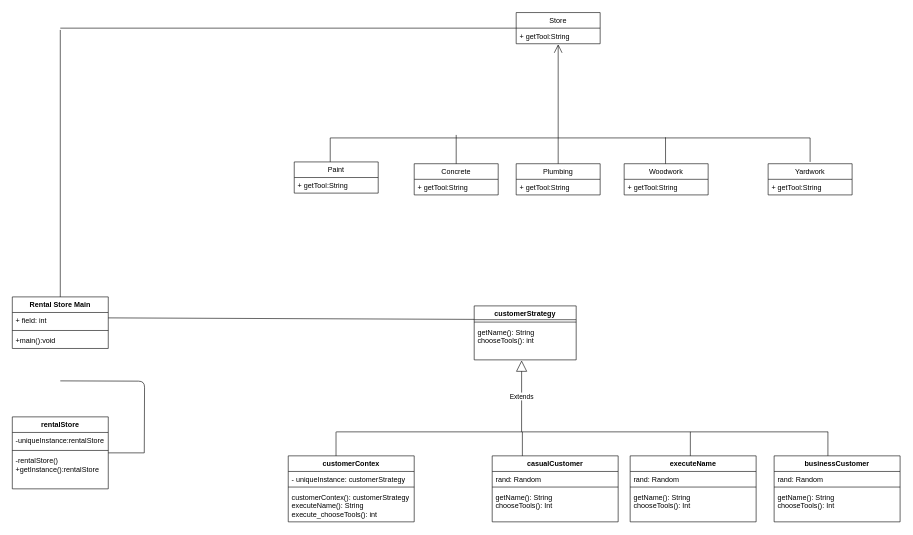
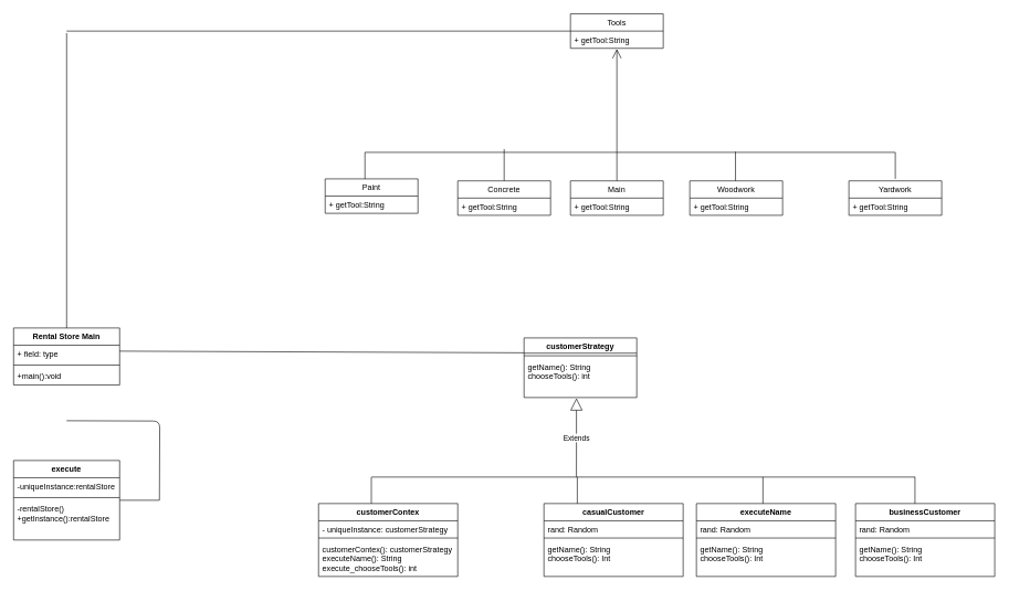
  <mxCell id="0" />
  <mxCell id="1" parent="0" />
  <mxCell id="2" value="Rental Store Main" style="swimlane;fontStyle=1;align=center;verticalAlign=top;childLayout=stackLayout;horizontal=1;startSize=26;horizontalStack=0;resizeParent=1;resizeParentMax=0;resizeLast=0;collapsible=1;marginBottom=0;" vertex="1" parent="1"><mxGeometry x="20" y="494" width="160" height="86" as="geometry" /></mxCell>
- <mxCell id="3" value="+ field: int" style="text;strokeColor=none;fillColor=none;align=left;verticalAlign=top;spacingLeft=4;spacingRight=4;overflow=hidden;rotatable=0;points=[[0,0.5],[1,0.5]];portConstraint=eastwest;" vertex="1" parent="2"><mxGeometry y="26" width="160" height="26" as="geometry" /></mxCell>
+ <mxCell id="3" value="+ field: type" style="text;strokeColor=none;fillColor=none;align=left;verticalAlign=top;spacingLeft=4;spacingRight=4;overflow=hidden;rotatable=0;points=[[0,0.5],[1,0.5]];portConstraint=eastwest;" vertex="1" parent="2"><mxGeometry y="26" width="160" height="26" as="geometry" /></mxCell>
  <mxCell id="4" value="" style="line;strokeWidth=1;fillColor=none;align=left;verticalAlign=middle;spacingTop=-1;spacingLeft=3;spacingRight=3;rotatable=0;labelPosition=right;points=[];portConstraint=eastwest;" vertex="1" parent="2"><mxGeometry y="52" width="160" height="8" as="geometry" /></mxCell>
  <mxCell id="5" value="+main():void" style="text;strokeColor=none;fillColor=none;align=left;verticalAlign=top;spacingLeft=4;spacingRight=4;overflow=hidden;rotatable=0;points=[[0,0.5],[1,0.5]];portConstraint=eastwest;" vertex="1" parent="2"><mxGeometry y="60" width="160" height="26" as="geometry" /></mxCell>
- <mxCell id="6" value="rentalStore" style="swimlane;fontStyle=1;align=center;verticalAlign=top;childLayout=stackLayout;horizontal=1;startSize=26;horizontalStack=0;resizeParent=1;resizeParentMax=0;resizeLast=0;collapsible=1;marginBottom=0;" vertex="1" parent="1"><mxGeometry x="20" y="694" width="160" height="120" as="geometry" /></mxCell>
+ <mxCell id="6" value="execute" style="swimlane;fontStyle=1;align=center;verticalAlign=top;childLayout=stackLayout;horizontal=1;startSize=26;horizontalStack=0;resizeParent=1;resizeParentMax=0;resizeLast=0;collapsible=1;marginBottom=0;" vertex="1" parent="1"><mxGeometry x="20" y="694" width="160" height="120" as="geometry" /></mxCell>
  <mxCell id="7" value="-uniqueInstance:rentalStore" style="text;strokeColor=none;fillColor=none;align=left;verticalAlign=top;spacingLeft=4;spacingRight=4;overflow=hidden;rotatable=0;points=[[0,0.5],[1,0.5]];portConstraint=eastwest;" vertex="1" parent="6"><mxGeometry y="26" width="160" height="26" as="geometry" /></mxCell>
  <mxCell id="8" value="" style="line;strokeWidth=1;fillColor=none;align=left;verticalAlign=middle;spacingTop=-1;spacingLeft=3;spacingRight=3;rotatable=0;labelPosition=right;points=[];portConstraint=eastwest;" vertex="1" parent="6"><mxGeometry y="52" width="160" height="8" as="geometry" /></mxCell>
  <mxCell id="9" value="-rentalStore()&#10;+getInstance():rentalStore" style="text;strokeColor=none;fillColor=none;align=left;verticalAlign=top;spacingLeft=4;spacingRight=4;overflow=hidden;rotatable=0;points=[[0,0.5],[1,0.5]];portConstraint=eastwest;" vertex="1" parent="6"><mxGeometry y="60" width="160" height="60" as="geometry" /></mxCell>
  <mxCell id="10" value="" style="endArrow=none;html=1;edgeStyle=orthogonalEdgeStyle;" edge="1" parent="1"><mxGeometry relative="1" as="geometry"><mxPoint x="100" y="634" as="sourcePoint" /><mxPoint x="240" y="754" as="targetPoint" /></mxGeometry></mxCell>
  <mxCell id="11" value="" style="resizable=0;html=1;align=left;verticalAlign=bottom;labelBackgroundColor=#ffffff;fontSize=10;" connectable="0" vertex="1" parent="10"><mxGeometry x="-1" relative="1" as="geometry" /></mxCell>
  <mxCell id="12" value="" style="resizable=0;html=1;align=right;verticalAlign=bottom;labelBackgroundColor=#ffffff;fontSize=10;" connectable="0" vertex="1" parent="10"><mxGeometry x="1" relative="1" as="geometry" /></mxCell>
  <mxCell id="13" value="" style="line;strokeWidth=1;fillColor=none;align=left;verticalAlign=middle;spacingTop=-1;spacingLeft=3;spacingRight=3;rotatable=0;labelPosition=right;points=[];portConstraint=eastwest;" vertex="1" parent="1"><mxGeometry x="180" y="750" width="60" height="8" as="geometry" /></mxCell>
  <mxCell id="14" value="" style="endArrow=open;endFill=1;endSize=12;html=1;" edge="1" parent="1"><mxGeometry width="160" relative="1" as="geometry"><mxPoint x="930" y="272" as="sourcePoint" /><mxPoint x="930" y="73" as="targetPoint" /></mxGeometry></mxCell>
  <mxCell id="15" value="" style="endArrow=none;html=1;entryX=0;entryY=0.25;entryDx=0;entryDy=0;entryPerimeter=0;" edge="1" parent="1"><mxGeometry width="50" height="50" relative="1" as="geometry"><mxPoint x="760" y="272" as="sourcePoint" /><mxPoint x="760" y="224" as="targetPoint" /></mxGeometry></mxCell>
  <mxCell id="16" value="" style="endArrow=none;html=1;entryX=0.997;entryY=0.75;entryDx=0;entryDy=0;entryPerimeter=0;" edge="1" parent="1"><mxGeometry width="50" height="50" relative="1" as="geometry"><mxPoint x="1109" y="272" as="sourcePoint" /><mxPoint x="1108.95" y="228" as="targetPoint" /></mxGeometry></mxCell>
  <mxCell id="17" value="Concrete" style="swimlane;fontStyle=0;childLayout=stackLayout;horizontal=1;startSize=26;fillColor=none;horizontalStack=0;resizeParent=1;resizeParentMax=0;resizeLast=0;collapsible=1;marginBottom=0;" vertex="1" parent="1"><mxGeometry x="690" y="272" width="140" height="52" as="geometry" /></mxCell>
  <mxCell id="18" value="+ getTool:String" style="text;strokeColor=none;fillColor=none;align=left;verticalAlign=top;spacingLeft=4;spacingRight=4;overflow=hidden;rotatable=0;points=[[0,0.5],[1,0.5]];portConstraint=eastwest;" vertex="1" parent="17"><mxGeometry y="26" width="140" height="26" as="geometry" /></mxCell>
- <mxCell id="19" value="Plumbing" style="swimlane;fontStyle=0;childLayout=stackLayout;horizontal=1;startSize=26;fillColor=none;horizontalStack=0;resizeParent=1;resizeParentMax=0;resizeLast=0;collapsible=1;marginBottom=0;" vertex="1" parent="1"><mxGeometry x="860" y="272" width="140" height="52" as="geometry" /></mxCell>
+ <mxCell id="19" value="Main" style="swimlane;fontStyle=0;childLayout=stackLayout;horizontal=1;startSize=26;fillColor=none;horizontalStack=0;resizeParent=1;resizeParentMax=0;resizeLast=0;collapsible=1;marginBottom=0;" vertex="1" parent="1"><mxGeometry x="860" y="272" width="140" height="52" as="geometry" /></mxCell>
  <mxCell id="20" value="+ getTool:String" style="text;strokeColor=none;fillColor=none;align=left;verticalAlign=top;spacingLeft=4;spacingRight=4;overflow=hidden;rotatable=0;points=[[0,0.5],[1,0.5]];portConstraint=eastwest;" vertex="1" parent="19"><mxGeometry y="26" width="140" height="26" as="geometry" /></mxCell>
  <mxCell id="21" value="Woodwork" style="swimlane;fontStyle=0;childLayout=stackLayout;horizontal=1;startSize=26;fillColor=none;horizontalStack=0;resizeParent=1;resizeParentMax=0;resizeLast=0;collapsible=1;marginBottom=0;" vertex="1" parent="1"><mxGeometry x="1040" y="272" width="140" height="52" as="geometry" /></mxCell>
  <mxCell id="22" value="+ getTool:String" style="text;strokeColor=none;fillColor=none;align=left;verticalAlign=top;spacingLeft=4;spacingRight=4;overflow=hidden;rotatable=0;points=[[0,0.5],[1,0.5]];portConstraint=eastwest;" vertex="1" parent="21"><mxGeometry y="26" width="140" height="26" as="geometry" /></mxCell>
  <mxCell id="23" value="" style="endArrow=none;html=1;" edge="1" parent="1"><mxGeometry width="50" height="50" relative="1" as="geometry"><mxPoint x="550" y="229" as="sourcePoint" /><mxPoint x="1350" y="229" as="targetPoint" /></mxGeometry></mxCell>
  <mxCell id="24" value="" style="endArrow=none;html=1;" edge="1" parent="1"><mxGeometry width="50" height="50" relative="1" as="geometry"><mxPoint x="550" y="269" as="sourcePoint" /><mxPoint x="550" y="229" as="targetPoint" /></mxGeometry></mxCell>
  <mxCell id="25" value="" style="endArrow=none;html=1;" edge="1" parent="1"><mxGeometry width="50" height="50" relative="1" as="geometry"><mxPoint x="1350" y="229" as="sourcePoint" /><mxPoint x="1350" y="269" as="targetPoint" /></mxGeometry></mxCell>
  <mxCell id="26" value="Yardwork" style="swimlane;fontStyle=0;childLayout=stackLayout;horizontal=1;startSize=26;fillColor=none;horizontalStack=0;resizeParent=1;resizeParentMax=0;resizeLast=0;collapsible=1;marginBottom=0;" vertex="1" parent="1"><mxGeometry x="1280" y="272" width="140" height="52" as="geometry" /></mxCell>
  <mxCell id="27" value="+ getTool:String" style="text;strokeColor=none;fillColor=none;align=left;verticalAlign=top;spacingLeft=4;spacingRight=4;overflow=hidden;rotatable=0;points=[[0,0.5],[1,0.5]];portConstraint=eastwest;" vertex="1" parent="26"><mxGeometry y="26" width="140" height="26" as="geometry" /></mxCell>
  <mxCell id="28" value="Paint" style="swimlane;fontStyle=0;childLayout=stackLayout;horizontal=1;startSize=26;fillColor=none;horizontalStack=0;resizeParent=1;resizeParentMax=0;resizeLast=0;collapsible=1;marginBottom=0;" vertex="1" parent="1"><mxGeometry x="490" y="269" width="140" height="52" as="geometry" /></mxCell>
  <mxCell id="29" value="+ getTool:String" style="text;strokeColor=none;fillColor=none;align=left;verticalAlign=top;spacingLeft=4;spacingRight=4;overflow=hidden;rotatable=0;points=[[0,0.5],[1,0.5]];portConstraint=eastwest;" vertex="1" parent="28"><mxGeometry y="26" width="140" height="26" as="geometry" /></mxCell>
- <mxCell id="30" value="Store" style="swimlane;fontStyle=0;childLayout=stackLayout;horizontal=1;startSize=26;fillColor=none;horizontalStack=0;resizeParent=1;resizeParentMax=0;resizeLast=0;collapsible=1;marginBottom=0;" vertex="1" parent="1"><mxGeometry x="860" y="20" width="140" height="52" as="geometry" /></mxCell>
+ <mxCell id="30" value="Tools" style="swimlane;fontStyle=0;childLayout=stackLayout;horizontal=1;startSize=26;fillColor=none;horizontalStack=0;resizeParent=1;resizeParentMax=0;resizeLast=0;collapsible=1;marginBottom=0;" vertex="1" parent="1"><mxGeometry x="860" y="20" width="140" height="52" as="geometry" /></mxCell>
  <mxCell id="31" value="+ getTool:String" style="text;strokeColor=none;fillColor=none;align=left;verticalAlign=top;spacingLeft=4;spacingRight=4;overflow=hidden;rotatable=0;points=[[0,0.5],[1,0.5]];portConstraint=eastwest;" vertex="1" parent="30"><mxGeometry y="26" width="140" height="26" as="geometry" /></mxCell>
  <mxCell id="32" value="customerStrategy" style="swimlane;fontStyle=1;align=center;verticalAlign=top;childLayout=stackLayout;horizontal=1;startSize=23;horizontalStack=0;resizeParent=1;resizeParentMax=0;resizeLast=0;collapsible=1;marginBottom=0;" vertex="1" parent="1"><mxGeometry x="790" y="509" width="170" height="90" as="geometry" /></mxCell>
  <mxCell id="33" value="" style="line;strokeWidth=1;fillColor=none;align=left;verticalAlign=middle;spacingTop=-1;spacingLeft=3;spacingRight=3;rotatable=0;labelPosition=right;points=[];portConstraint=eastwest;" vertex="1" parent="32"><mxGeometry y="23" width="170" height="8" as="geometry" /></mxCell>
  <mxCell id="34" value="getName(): String&#10;chooseTools(): int" style="text;strokeColor=none;fillColor=none;align=left;verticalAlign=top;spacingLeft=4;spacingRight=4;overflow=hidden;rotatable=0;points=[[0,0.5],[1,0.5]];portConstraint=eastwest;" vertex="1" parent="32"><mxGeometry y="31" width="170" height="59" as="geometry" /></mxCell>
  <mxCell id="35" value="Extends" style="endArrow=block;endSize=16;endFill=0;html=1;entryX=0.465;entryY=1.017;entryDx=0;entryDy=0;entryPerimeter=0;" edge="1" parent="1" target="34"><mxGeometry width="160" relative="1" as="geometry"><mxPoint x="869" y="719" as="sourcePoint" /><mxPoint x="1020" y="719" as="targetPoint" /></mxGeometry></mxCell>
  <mxCell id="36" value="customerContex" style="swimlane;fontStyle=1;align=center;verticalAlign=top;childLayout=stackLayout;horizontal=1;startSize=26;horizontalStack=0;resizeParent=1;resizeParentMax=0;resizeLast=0;collapsible=1;marginBottom=0;" vertex="1" parent="1"><mxGeometry x="480" y="759" width="210" height="110" as="geometry" /></mxCell>
  <mxCell id="37" value="- uniqueInstance: customerStrategy" style="text;strokeColor=none;fillColor=none;align=left;verticalAlign=top;spacingLeft=4;spacingRight=4;overflow=hidden;rotatable=0;points=[[0,0.5],[1,0.5]];portConstraint=eastwest;" vertex="1" parent="36"><mxGeometry y="26" width="210" height="22" as="geometry" /></mxCell>
  <mxCell id="38" value="" style="line;strokeWidth=1;fillColor=none;align=left;verticalAlign=middle;spacingTop=-1;spacingLeft=3;spacingRight=3;rotatable=0;labelPosition=right;points=[];portConstraint=eastwest;" vertex="1" parent="36"><mxGeometry y="48" width="210" height="8" as="geometry" /></mxCell>
  <mxCell id="39" value="customerContex(): customerStrategy&#10;executeName(): String&#10;execute_chooseTools(): int&#10;" style="text;strokeColor=none;fillColor=none;align=left;verticalAlign=top;spacingLeft=4;spacingRight=4;overflow=hidden;rotatable=0;points=[[0,0.5],[1,0.5]];portConstraint=eastwest;" vertex="1" parent="36"><mxGeometry y="56" width="210" height="54" as="geometry" /></mxCell>
  <mxCell id="40" value="" style="endArrow=none;html=1;edgeStyle=orthogonalEdgeStyle;" edge="1" parent="1"><mxGeometry relative="1" as="geometry"><mxPoint x="560" y="719" as="sourcePoint" /><mxPoint x="1380" y="719" as="targetPoint" /></mxGeometry></mxCell>
  <mxCell id="41" value="casualCustomer" style="swimlane;fontStyle=1;align=center;verticalAlign=top;childLayout=stackLayout;horizontal=1;startSize=26;horizontalStack=0;resizeParent=1;resizeParentMax=0;resizeLast=0;collapsible=1;marginBottom=0;" vertex="1" parent="1"><mxGeometry x="820" y="759" width="210" height="110" as="geometry" /></mxCell>
  <mxCell id="42" value="rand: Random" style="text;strokeColor=none;fillColor=none;align=left;verticalAlign=top;spacingLeft=4;spacingRight=4;overflow=hidden;rotatable=0;points=[[0,0.5],[1,0.5]];portConstraint=eastwest;" vertex="1" parent="41"><mxGeometry y="26" width="210" height="22" as="geometry" /></mxCell>
  <mxCell id="43" value="" style="line;strokeWidth=1;fillColor=none;align=left;verticalAlign=middle;spacingTop=-1;spacingLeft=3;spacingRight=3;rotatable=0;labelPosition=right;points=[];portConstraint=eastwest;" vertex="1" parent="41"><mxGeometry y="48" width="210" height="8" as="geometry" /></mxCell>
  <mxCell id="44" value="getName(): String&#10;chooseTools(): Int" style="text;strokeColor=none;fillColor=none;align=left;verticalAlign=top;spacingLeft=4;spacingRight=4;overflow=hidden;rotatable=0;points=[[0,0.5],[1,0.5]];portConstraint=eastwest;" vertex="1" parent="41"><mxGeometry y="56" width="210" height="54" as="geometry" /></mxCell>
  <mxCell id="45" value="" style="endArrow=none;html=1;edgeStyle=orthogonalEdgeStyle;entryX=0.338;entryY=0;entryDx=0;entryDy=0;entryPerimeter=0;" edge="1" parent="1"><mxGeometry relative="1" as="geometry"><mxPoint x="870.333" y="719" as="sourcePoint" /><mxPoint x="870.333" y="759" as="targetPoint" /><Array as="points"><mxPoint x="870" y="719" /></Array></mxGeometry></mxCell>
  <mxCell id="46" value="executeName" style="swimlane;fontStyle=1;align=center;verticalAlign=top;childLayout=stackLayout;horizontal=1;startSize=26;horizontalStack=0;resizeParent=1;resizeParentMax=0;resizeLast=0;collapsible=1;marginBottom=0;" vertex="1" parent="1"><mxGeometry x="1050" y="759" width="210" height="110" as="geometry" /></mxCell>
  <mxCell id="47" value="rand: Random" style="text;strokeColor=none;fillColor=none;align=left;verticalAlign=top;spacingLeft=4;spacingRight=4;overflow=hidden;rotatable=0;points=[[0,0.5],[1,0.5]];portConstraint=eastwest;" vertex="1" parent="46"><mxGeometry y="26" width="210" height="22" as="geometry" /></mxCell>
  <mxCell id="48" value="" style="line;strokeWidth=1;fillColor=none;align=left;verticalAlign=middle;spacingTop=-1;spacingLeft=3;spacingRight=3;rotatable=0;labelPosition=right;points=[];portConstraint=eastwest;" vertex="1" parent="46"><mxGeometry y="48" width="210" height="8" as="geometry" /></mxCell>
  <mxCell id="49" value="getName(): String&#10;chooseTools(): Int" style="text;strokeColor=none;fillColor=none;align=left;verticalAlign=top;spacingLeft=4;spacingRight=4;overflow=hidden;rotatable=0;points=[[0,0.5],[1,0.5]];portConstraint=eastwest;" vertex="1" parent="46"><mxGeometry y="56" width="210" height="54" as="geometry" /></mxCell>
  <mxCell id="50" value="" style="endArrow=none;html=1;edgeStyle=orthogonalEdgeStyle;entryX=0.338;entryY=0;entryDx=0;entryDy=0;entryPerimeter=0;" edge="1" parent="1"><mxGeometry relative="1" as="geometry"><mxPoint x="1150.333" y="719" as="sourcePoint" /><mxPoint x="1150.333" y="759" as="targetPoint" /><Array as="points"><mxPoint x="1150" y="719" /></Array></mxGeometry></mxCell>
  <mxCell id="51" value="businessCustomer" style="swimlane;fontStyle=1;align=center;verticalAlign=top;childLayout=stackLayout;horizontal=1;startSize=26;horizontalStack=0;resizeParent=1;resizeParentMax=0;resizeLast=0;collapsible=1;marginBottom=0;" vertex="1" parent="1"><mxGeometry x="1290" y="759" width="210" height="110" as="geometry" /></mxCell>
  <mxCell id="52" value="rand: Random" style="text;strokeColor=none;fillColor=none;align=left;verticalAlign=top;spacingLeft=4;spacingRight=4;overflow=hidden;rotatable=0;points=[[0,0.5],[1,0.5]];portConstraint=eastwest;" vertex="1" parent="51"><mxGeometry y="26" width="210" height="22" as="geometry" /></mxCell>
  <mxCell id="53" value="" style="line;strokeWidth=1;fillColor=none;align=left;verticalAlign=middle;spacingTop=-1;spacingLeft=3;spacingRight=3;rotatable=0;labelPosition=right;points=[];portConstraint=eastwest;" vertex="1" parent="51"><mxGeometry y="48" width="210" height="8" as="geometry" /></mxCell>
  <mxCell id="54" value="getName(): String&#10;chooseTools(): Int" style="text;strokeColor=none;fillColor=none;align=left;verticalAlign=top;spacingLeft=4;spacingRight=4;overflow=hidden;rotatable=0;points=[[0,0.5],[1,0.5]];portConstraint=eastwest;" vertex="1" parent="51"><mxGeometry y="56" width="210" height="54" as="geometry" /></mxCell>
  <mxCell id="55" value="" style="endArrow=none;html=1;edgeStyle=orthogonalEdgeStyle;entryX=0.338;entryY=0;entryDx=0;entryDy=0;entryPerimeter=0;" edge="1" parent="1"><mxGeometry relative="1" as="geometry"><mxPoint x="1379.667" y="719" as="sourcePoint" /><mxPoint x="1379.667" y="759" as="targetPoint" /><Array as="points"><mxPoint x="1380" y="719" /></Array></mxGeometry></mxCell>
  <mxCell id="56" value="" style="endArrow=none;html=1;edgeStyle=orthogonalEdgeStyle;entryX=0.338;entryY=0;entryDx=0;entryDy=0;entryPerimeter=0;" edge="1" parent="1"><mxGeometry relative="1" as="geometry"><mxPoint x="559.667" y="719" as="sourcePoint" /><mxPoint x="559.667" y="759" as="targetPoint" /><Array as="points"><mxPoint x="560" y="719" /></Array></mxGeometry></mxCell>
  <mxCell id="57" value="" style="endArrow=none;html=1;entryX=0;entryY=0.5;entryDx=0;entryDy=0;" edge="1" parent="1" target="30"><mxGeometry width="50" height="50" relative="1" as="geometry"><mxPoint x="100" y="46" as="sourcePoint" /><mxPoint x="70" y="889" as="targetPoint" /></mxGeometry></mxCell>
  <mxCell id="58" value="" style="endArrow=none;html=1;exitX=0.5;exitY=0;exitDx=0;exitDy=0;" edge="1" parent="1" source="2"><mxGeometry width="50" height="50" relative="1" as="geometry"><mxPoint x="110" y="369" as="sourcePoint" /><mxPoint x="100" y="49" as="targetPoint" /></mxGeometry></mxCell>
  <mxCell id="59" value="" style="endArrow=none;html=1;exitX=0;exitY=0.25;exitDx=0;exitDy=0;" edge="1" parent="1" source="32"><mxGeometry width="50" height="50" relative="1" as="geometry"><mxPoint x="20" y="939" as="sourcePoint" /><mxPoint x="180" y="529" as="targetPoint" /></mxGeometry></mxCell>
